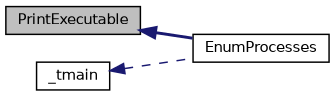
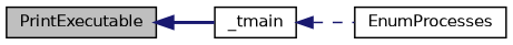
  digraph {
    rankdir=LR
    node [color=black fillcolor=white fontname=Helvetica fontsize=10 shape=record style=filled]
    edge [color=midnightblue dir=back fontname=Helvetica fontsize=10 labelfontname=Helvetica labelfontsize=10]
    n1 [fillcolor=grey75 fontcolor=black height=0.2 label=PrintExecutable width=0.4]
    n2 [height=0.2 label=EnumProcesses width=0.4]
    n3 [height=0.2 label=_tmain width=0.4]
-   n1 -> n2 [style=bold]
+   n1 -> n3 [style=bold]
    n3 -> n2 [style=dashed]
  }
